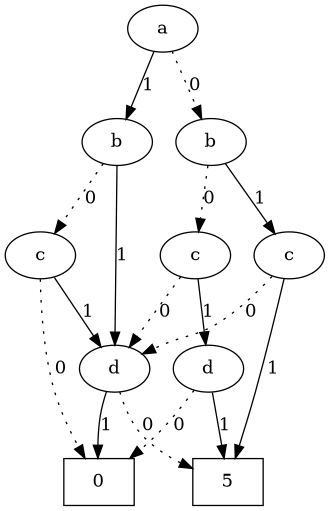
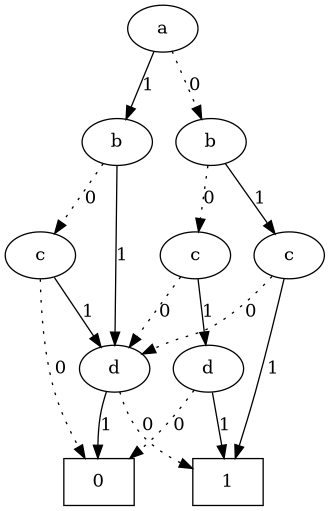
  digraph {
    edge [style=solid]
    n1 [label=a]
    n2 [label=b]
    n3 [label=b]
    n4 [label=c]
    n5 [label=c]
    n6 [label=c]
    n7 [label=d]
    n8 [label=d]
    n9 [label=0 shape=box]
-   n10 [label=5 shape=box]
+   n10 [label=1 shape=box]
    subgraph sub_1 {
      rank=same
      n1
    }
    subgraph sub_2 {
      rank=same
      n2
      n3
    }
    subgraph sub_3 {
      rank=same
      n4
      n5
      n6
    }
    subgraph sub_4 {
      rank=same
      n7
      n8
    }
    n1 -> n2 [label=1]
    n1 -> n3 [label=0 style=dotted]
    n2 -> n4 [label=0 style=dotted]
    n2 -> n7 [label=1]
    n3 -> n5 [label=1]
    n3 -> n6 [label=0 style=dotted]
    n4 -> n7 [label=1]
    n4 -> n9 [label=0 style=dotted]
    n5 -> n7 [label=0 style=dotted]
    n5 -> n10 [label=1]
    n6 -> n7 [label=0 style=dotted]
    n6 -> n8 [label=1]
    n7 -> n9 [label=1]
    n7 -> n10 [label=0 style=dotted]
    n8 -> n9 [label=0 style=dotted]
    n8 -> n10 [label=1]
  }
